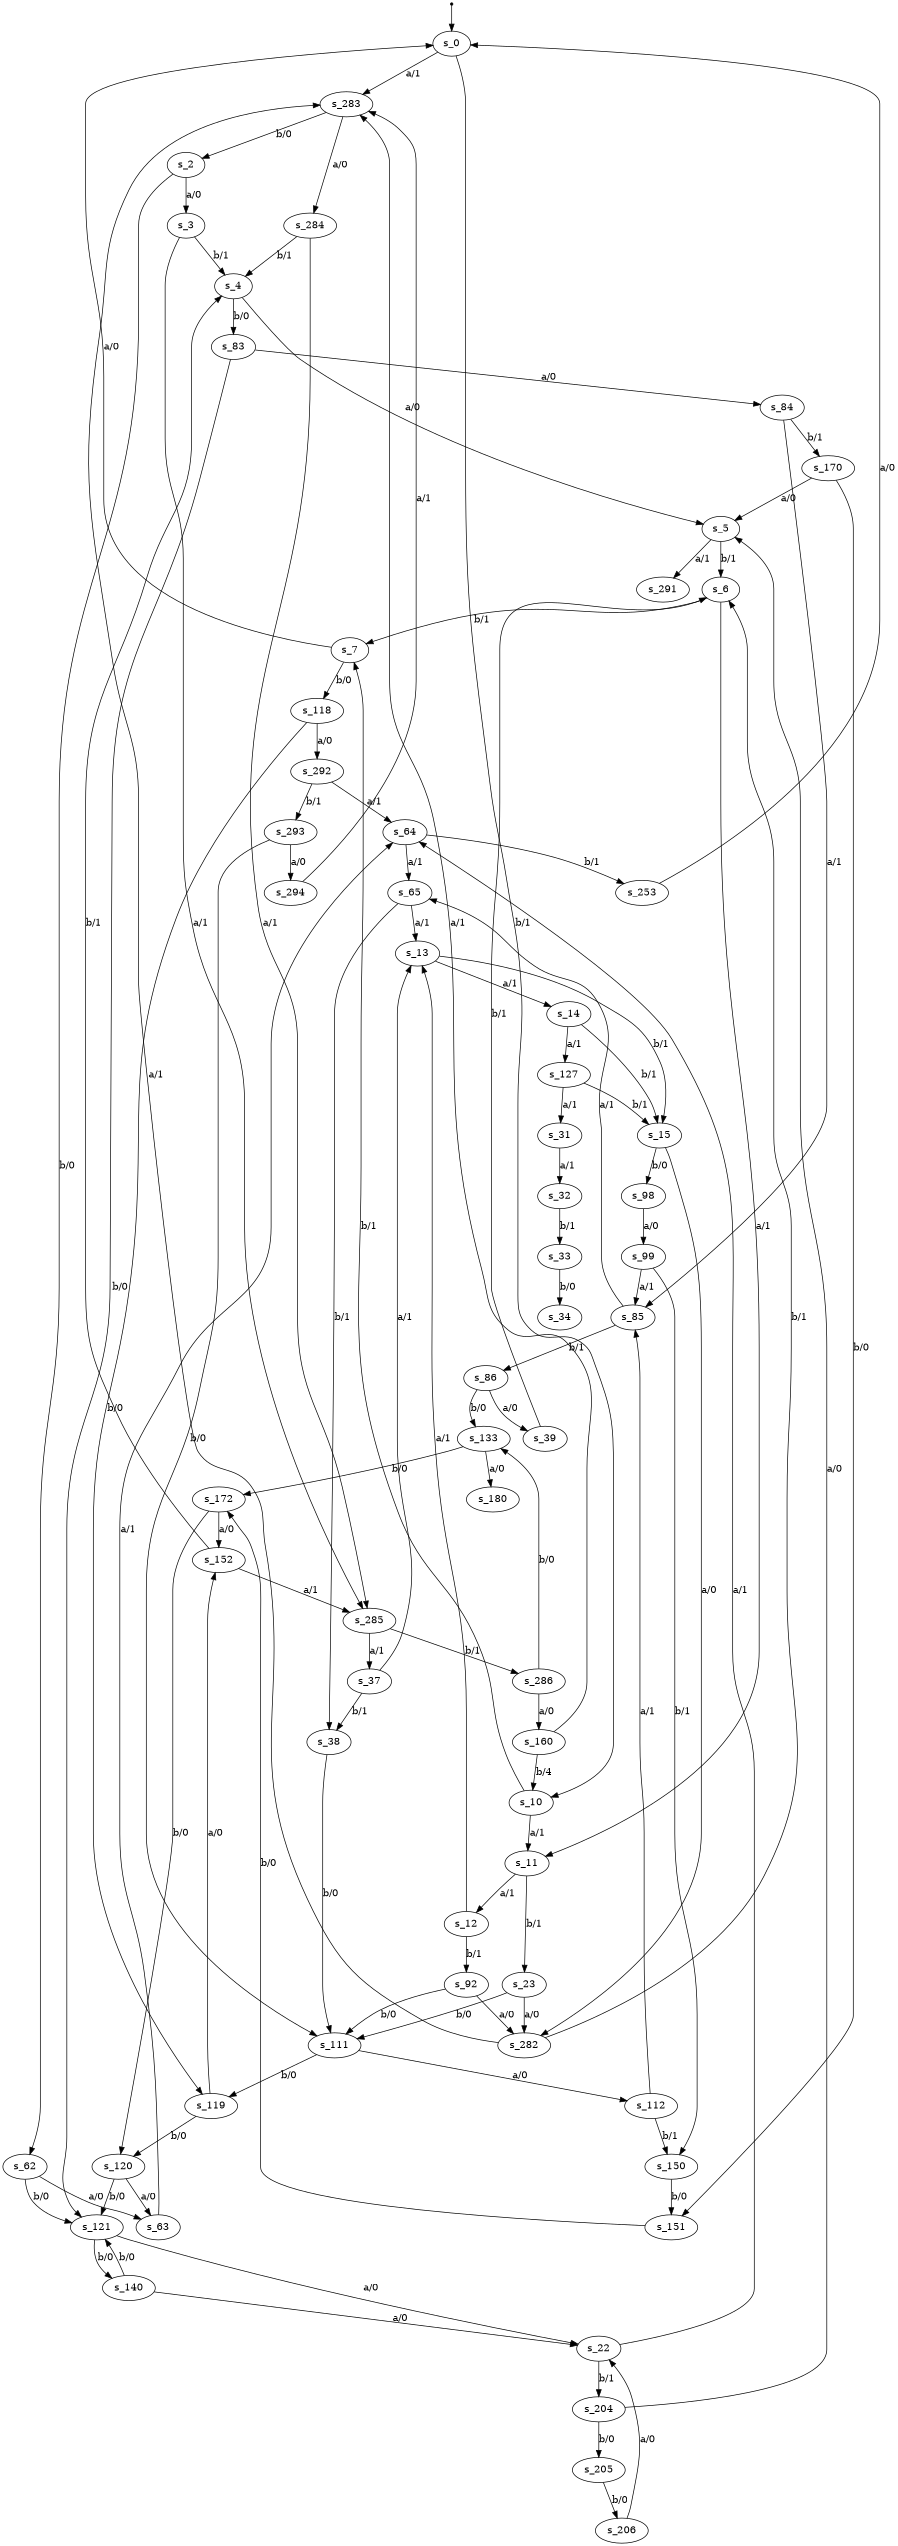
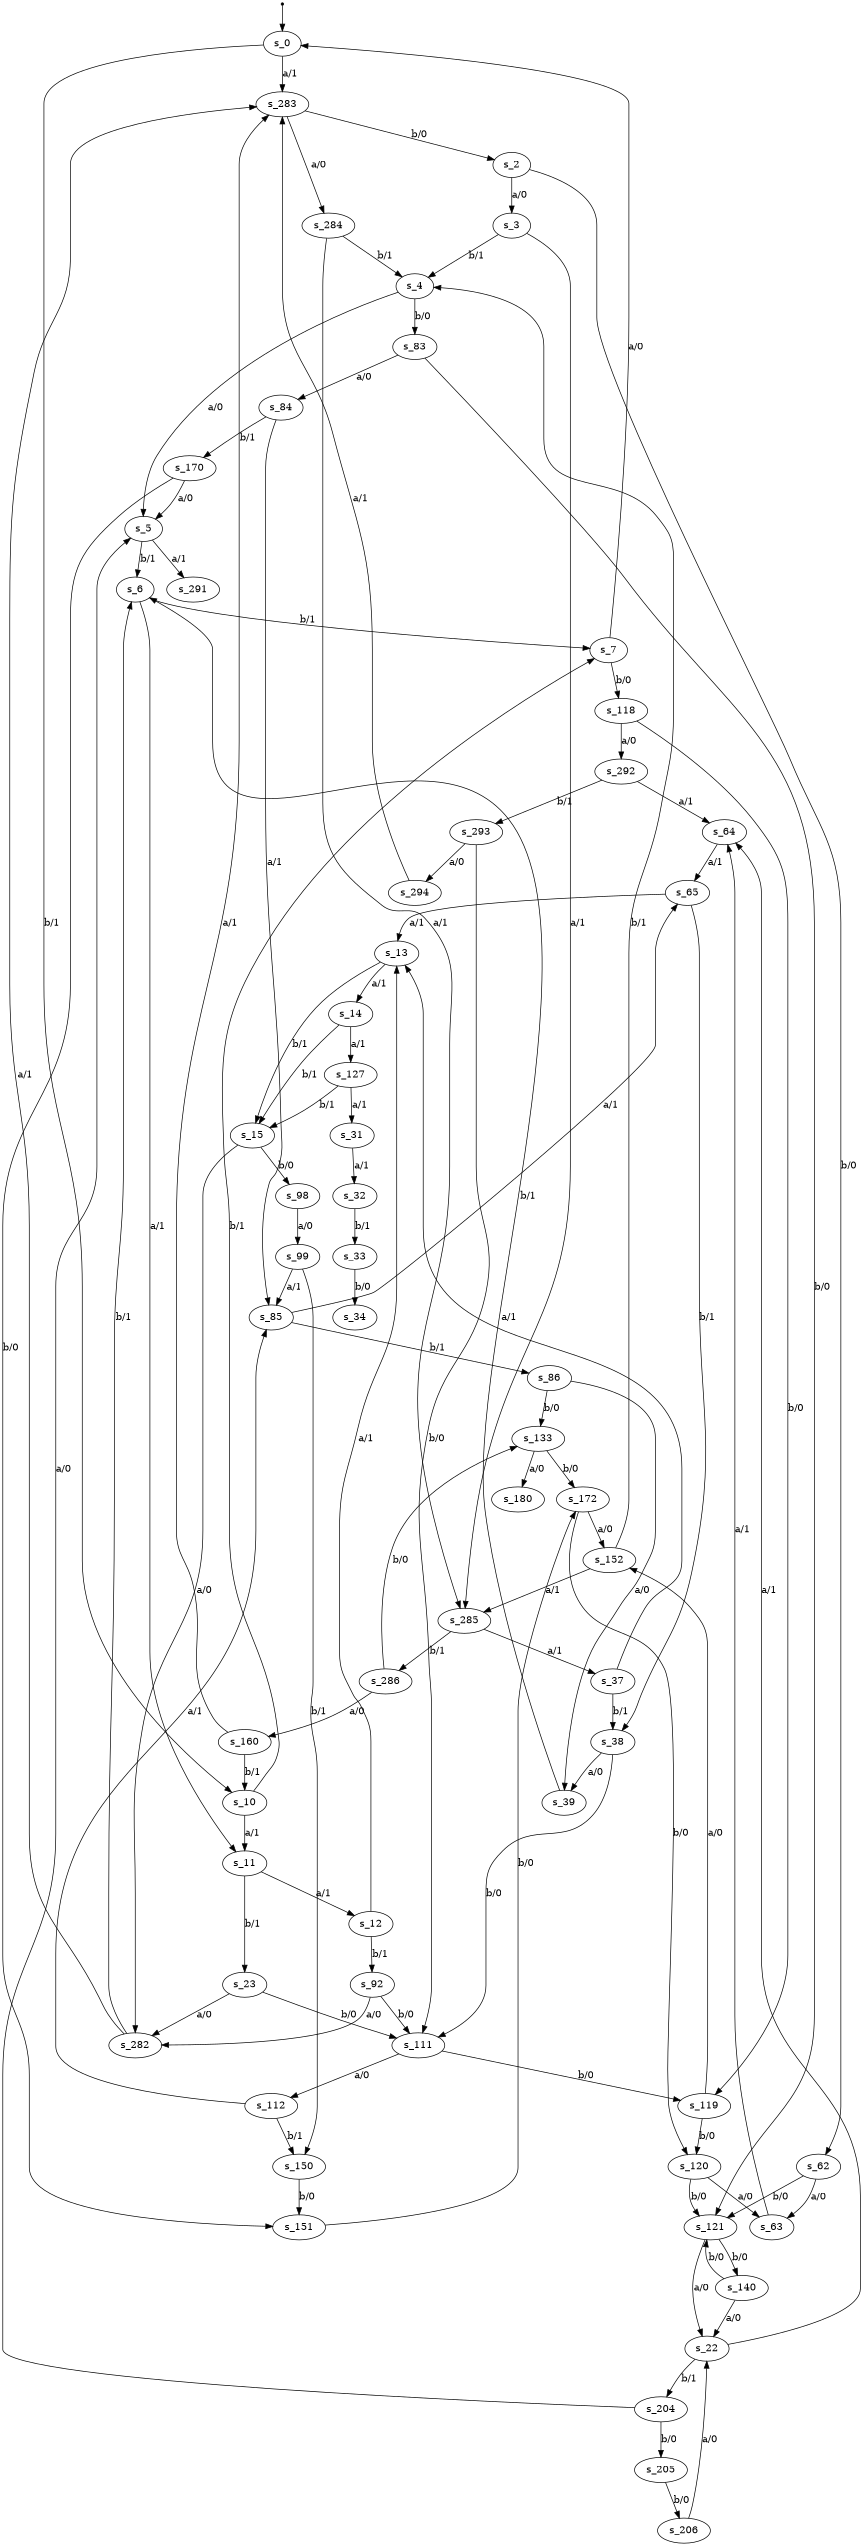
  digraph {
    s_0 [root=true]
    s_283
    s_10
    s_2
    s_284
    s_7
    s_11
    s_3
    s_62
    s_4
    s_285
    s_121
    s_63
    s_5
    s_83
    s_286
    s_37
    s_6
    s_291
    s_84
    s_118
    s_23
    s_12
    s_292
    s_119
    s_85
    s_170
    s_140
    s_22
    s_86
    s_65
    s_151
    s_39
    s_133
    s_13
    s_38
    s_172
    s_180
    s_282
    s_111
    s_92
    s_112
    s_160
    s_64
-   s_253
    s_15
    s_14
    s_98
    s_127
    s_99
    s_293
    s_120
    s_152
    s_294
    s_150
    s_204
    s_205
    s_206
    s_31
    s_32
    s_33
    s_34
    qi [shape=point]
    s_0 -> s_283 [label="a/1"]
    s_0 -> s_10 [label="b/1"]
    s_283 -> s_2 [label="b/0"]
    s_283 -> s_284 [label="a/0"]
    s_10 -> s_7 [label="b/1"]
    s_10 -> s_11 [label="a/1"]
    s_2 -> s_3 [label="a/0"]
    s_2 -> s_62 [label="b/0"]
    s_284 -> s_4 [label="b/1"]
    s_284 -> s_285 [label="a/1"]
    s_7 -> s_0 [label="a/0"]
    s_7 -> s_118 [label="b/0"]
    s_11 -> s_23 [label="b/1"]
    s_11 -> s_12 [label="a/1"]
    s_3 -> s_4 [label="b/1"]
    s_3 -> s_285 [label="a/1"]
    s_62 -> s_121 [label="b/0"]
    s_62 -> s_63 [label="a/0"]
    s_4 -> s_5 [label="a/0"]
    s_4 -> s_83 [label="b/0"]
    s_285 -> s_286 [label="b/1"]
    s_285 -> s_37 [label="a/1"]
    s_121 -> s_140 [label="b/0"]
    s_121 -> s_22 [label="a/0"]
    s_63 -> s_64 [label="a/1"]
    s_5 -> s_6 [label="b/1"]
    s_5 -> s_291 [label="a/1"]
    s_83 -> s_121 [label="b/0"]
    s_83 -> s_84 [label="a/0"]
    s_286 -> s_133 [label="b/0"]
    s_286 -> s_160 [label="a/0"]
    s_37 -> s_13 [label="a/1"]
    s_37 -> s_38 [label="b/1"]
    s_6 -> s_7 [label="b/1"]
    s_6 -> s_11 [label="a/1"]
    s_84 -> s_85 [label="a/1"]
    s_84 -> s_170 [label="b/1"]
    s_118 -> s_292 [label="a/0"]
    s_118 -> s_119 [label="b/0"]
    s_23 -> s_282 [label="a/0"]
    s_23 -> s_111 [label="b/0"]
    s_12 -> s_13 [label="a/1"]
    s_12 -> s_92 [label="b/1"]
    s_292 -> s_64 [label="a/1"]
    s_292 -> s_293 [label="b/1"]
    s_119 -> s_120 [label="b/0"]
    s_119 -> s_152 [label="a/0"]
    s_85 -> s_86 [label="b/1"]
    s_85 -> s_65 [label="a/1"]
    s_170 -> s_5 [label="a/0"]
    s_170 -> s_151 [label="b/0"]
    s_140 -> s_121 [label="b/0"]
    s_140 -> s_22 [label="a/0"]
    s_22 -> s_64 [label="a/1"]
    s_22 -> s_204 [label="b/1"]
    s_86 -> s_39 [label="a/0"]
    s_86 -> s_133 [label="b/0"]
    s_65 -> s_13 [label="a/1"]
    s_65 -> s_38 [label="b/1"]
    s_151 -> s_172 [label="b/0"]
    s_39 -> s_6 [label="b/1"]
    s_133 -> s_172 [label="b/0"]
    s_133 -> s_180 [label="a/0"]
    s_13 -> s_15 [label="b/1"]
    s_13 -> s_14 [label="a/1"]
+   s_38 -> s_39 [label="a/0"]
    s_38 -> s_111 [label="b/0"]
    s_172 -> s_120 [label="b/0"]
    s_172 -> s_152 [label="a/0"]
    s_282 -> s_283 [label="a/1"]
    s_282 -> s_6 [label="b/1"]
    s_111 -> s_119 [label="b/0"]
    s_111 -> s_112 [label="a/0"]
    s_92 -> s_282 [label="a/0"]
    s_92 -> s_111 [label="b/0"]
    s_112 -> s_85 [label="a/1"]
    s_112 -> s_150 [label="b/1"]
    s_160 -> s_283 [label="a/1"]
-   s_160 -> s_10 [label="b/4"]
+   s_160 -> s_10 [label="b/1"]
    s_64 -> s_65 [label="a/1"]
-   s_64 -> s_253 [label="b/1"]
-   s_253 -> s_0 [label="a/0"]
    s_15 -> s_282 [label="a/0"]
    s_15 -> s_98 [label="b/0"]
    s_14 -> s_15 [label="b/1"]
    s_14 -> s_127 [label="a/1"]
    s_98 -> s_99 [label="a/0"]
    s_127 -> s_15 [label="b/1"]
    s_127 -> s_31 [label="a/1"]
    s_99 -> s_85 [label="a/1"]
    s_99 -> s_150 [label="b/1"]
    s_293 -> s_111 [label="b/0"]
    s_293 -> s_294 [label="a/0"]
    s_120 -> s_121 [label="b/0"]
    s_120 -> s_63 [label="a/0"]
    s_152 -> s_4 [label="b/1"]
    s_152 -> s_285 [label="a/1"]
    s_294 -> s_283 [label="a/1"]
    s_150 -> s_151 [label="b/0"]
    s_204 -> s_5 [label="a/0"]
    s_204 -> s_205 [label="b/0"]
    s_205 -> s_206 [label="b/0"]
    s_206 -> s_22 [label="a/0"]
    s_31 -> s_32 [label="a/1"]
    s_32 -> s_33 [label="b/1"]
    s_33 -> s_34 [label="b/0"]
    qi -> s_0
  }
